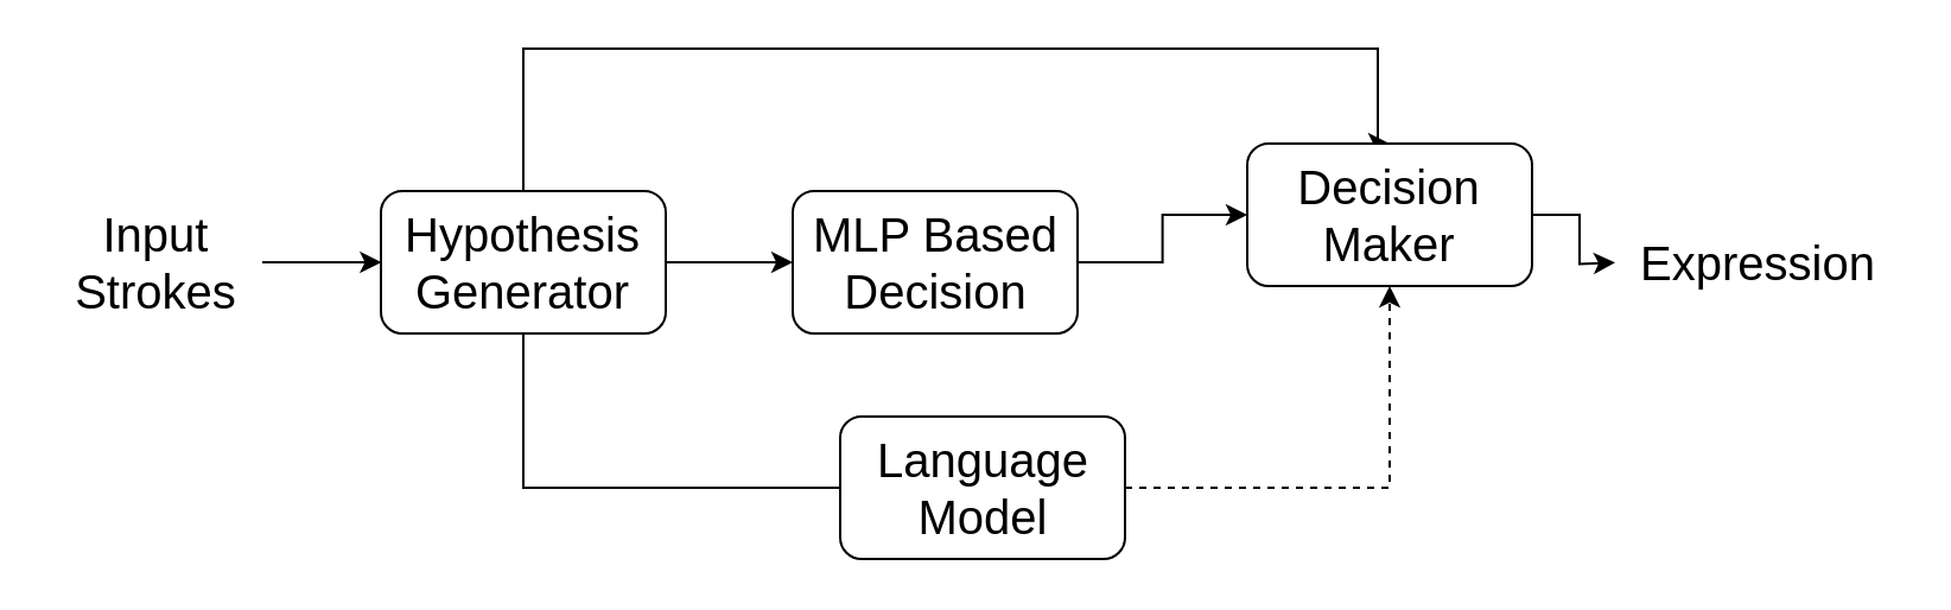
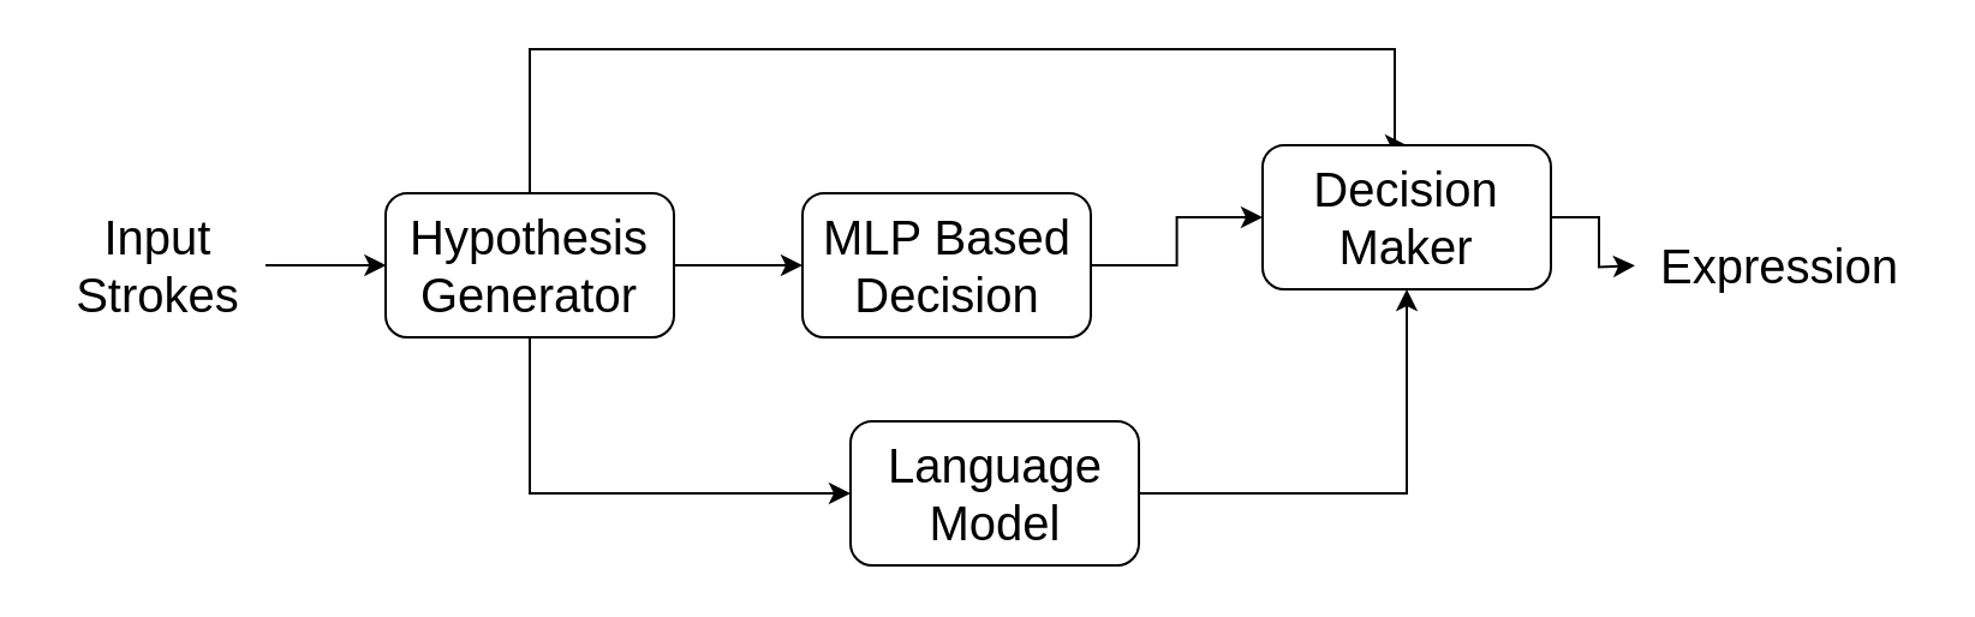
  <mxCell id="0" />
  <mxCell id="1" parent="0" />
  <mxCell id="2" value="" style="endArrow=classic;html=1;rounded=0;" parent="1" edge="1"><mxGeometry width="50" height="50" relative="1" as="geometry"><mxPoint x="110" y="110" as="sourcePoint" /><mxPoint x="160.192" y="110" as="targetPoint" /></mxGeometry></mxCell>
  <mxCell id="3" value="&lt;font style=&quot;font-size: 20px;&quot;&gt;Input &lt;br&gt;Strokes&lt;/font&gt;" style="text;html=1;align=center;verticalAlign=middle;resizable=0;points=[];autosize=1;strokeColor=none;fillColor=none;" parent="1" vertex="1"><mxGeometry x="20" y="80" width="90" height="60" as="geometry" /></mxCell>
- <mxCell id="4" style="edgeStyle=orthogonalEdgeStyle;rounded=0;orthogonalLoop=1;jettySize=auto;html=1;exitX=0.5;exitY=1;exitDx=0;exitDy=0;entryX=0;entryY=0.5;entryDx=0;entryDy=0;endArrow=none;" parent="1" source="6" target="11" edge="1"><mxGeometry relative="1" as="geometry"><mxPoint x="310" y="230" as="targetPoint" /></mxGeometry></mxCell>
+ <mxCell id="4" style="edgeStyle=orthogonalEdgeStyle;rounded=0;orthogonalLoop=1;jettySize=auto;html=1;exitX=0.5;exitY=1;exitDx=0;exitDy=0;entryX=0;entryY=0.5;entryDx=0;entryDy=0;" parent="1" source="6" target="11" edge="1"><mxGeometry relative="1" as="geometry"><mxPoint x="310" y="230" as="targetPoint" /></mxGeometry></mxCell>
  <mxCell id="5" style="edgeStyle=orthogonalEdgeStyle;rounded=0;orthogonalLoop=1;jettySize=auto;html=1;exitX=0.5;exitY=0;exitDx=0;exitDy=0;entryX=0.5;entryY=0;entryDx=0;entryDy=0;" parent="1" source="6" target="13" edge="1"><mxGeometry relative="1" as="geometry"><mxPoint x="520" y="130" as="targetPoint" /><Array as="points"><mxPoint x="220" y="20" /><mxPoint x="580" y="20" /></Array></mxGeometry></mxCell>
  <mxCell id="6" value="&lt;font style=&quot;font-size: 20px;&quot;&gt;Hypothesis &lt;br&gt;Generator&lt;/font&gt;" style="rounded=1;whiteSpace=wrap;html=1;" parent="1" vertex="1"><mxGeometry x="160" y="80" width="120" height="60" as="geometry" /></mxCell>
  <mxCell id="7" value="" style="endArrow=classic;html=1;rounded=0;entryX=0;entryY=0.5;entryDx=0;entryDy=0;" parent="1" target="9" edge="1"><mxGeometry width="50" height="50" relative="1" as="geometry"><mxPoint x="280" y="110" as="sourcePoint" /><mxPoint x="360" y="110" as="targetPoint" /></mxGeometry></mxCell>
  <mxCell id="8" style="edgeStyle=orthogonalEdgeStyle;rounded=0;orthogonalLoop=1;jettySize=auto;html=1;exitX=1;exitY=0.5;exitDx=0;exitDy=0;" parent="1" source="9" target="13" edge="1"><mxGeometry relative="1" as="geometry" /></mxCell>
  <mxCell id="9" value="&lt;span style=&quot;font-size: 20px;&quot;&gt;MLP Based Decision&lt;/span&gt;" style="rounded=1;whiteSpace=wrap;html=1;" parent="1" vertex="1"><mxGeometry x="333.5" y="80" width="120" height="60" as="geometry" /></mxCell>
- <mxCell id="10" style="edgeStyle=orthogonalEdgeStyle;rounded=0;orthogonalLoop=1;jettySize=auto;html=1;exitX=1;exitY=0.5;exitDx=0;exitDy=0;entryX=0.5;entryY=1;entryDx=0;entryDy=0;dashed=1;" parent="1" source="11" target="13" edge="1"><mxGeometry relative="1" as="geometry" /></mxCell>
+ <mxCell id="10" style="edgeStyle=orthogonalEdgeStyle;rounded=0;orthogonalLoop=1;jettySize=auto;html=1;exitX=1;exitY=0.5;exitDx=0;exitDy=0;entryX=0.5;entryY=1;entryDx=0;entryDy=0;" parent="1" source="11" target="13" edge="1"><mxGeometry relative="1" as="geometry" /></mxCell>
  <mxCell id="11" value="&lt;span style=&quot;font-size: 20px;&quot;&gt;Language Model&lt;/span&gt;" style="rounded=1;whiteSpace=wrap;html=1;" parent="1" vertex="1"><mxGeometry x="353.5" y="175" width="120" height="60" as="geometry" /></mxCell>
  <mxCell id="12" style="edgeStyle=orthogonalEdgeStyle;rounded=0;orthogonalLoop=1;jettySize=auto;html=1;exitX=1;exitY=0.5;exitDx=0;exitDy=0;" parent="1" source="13" edge="1"><mxGeometry relative="1" as="geometry"><mxPoint x="680" y="110.167" as="targetPoint" /></mxGeometry></mxCell>
  <mxCell id="13" value="&lt;span style=&quot;font-size: 20px;&quot;&gt;Decision Maker&lt;/span&gt;" style="rounded=1;whiteSpace=wrap;html=1;" parent="1" vertex="1"><mxGeometry x="525" y="60" width="120" height="60" as="geometry" /></mxCell>
  <mxCell id="14" value="&lt;span style=&quot;font-size: 20px;&quot;&gt;Expression&lt;/span&gt;" style="text;html=1;align=center;verticalAlign=middle;resizable=0;points=[];autosize=1;strokeColor=none;fillColor=none;" parent="1" vertex="1"><mxGeometry x="680" y="90" width="120" height="40" as="geometry" /></mxCell>
